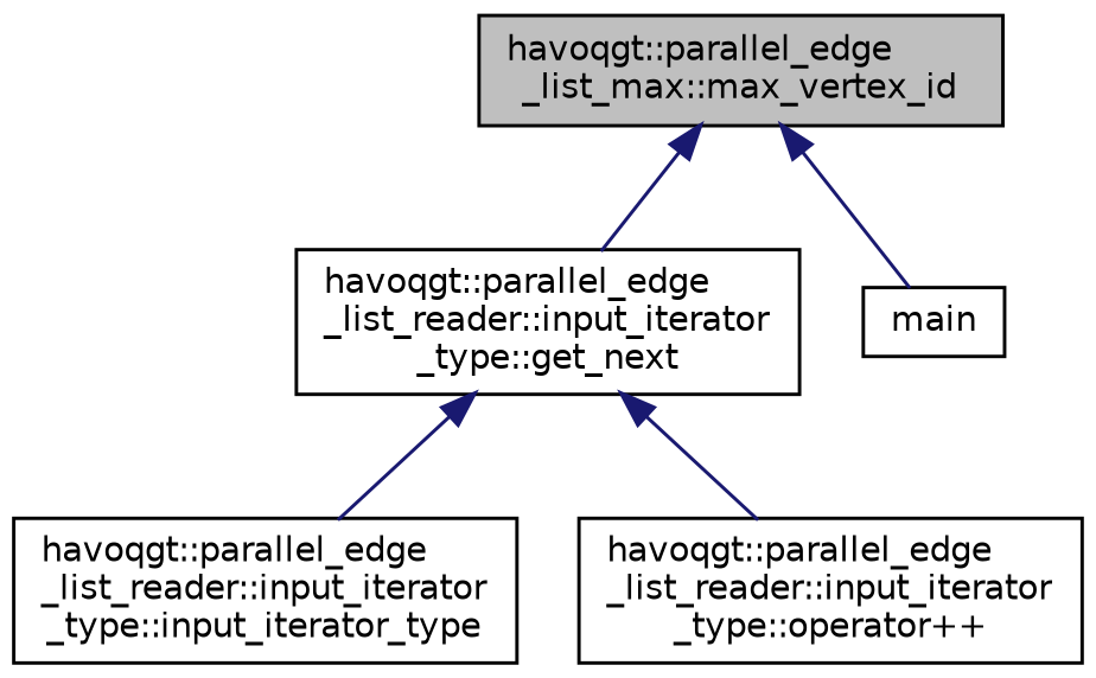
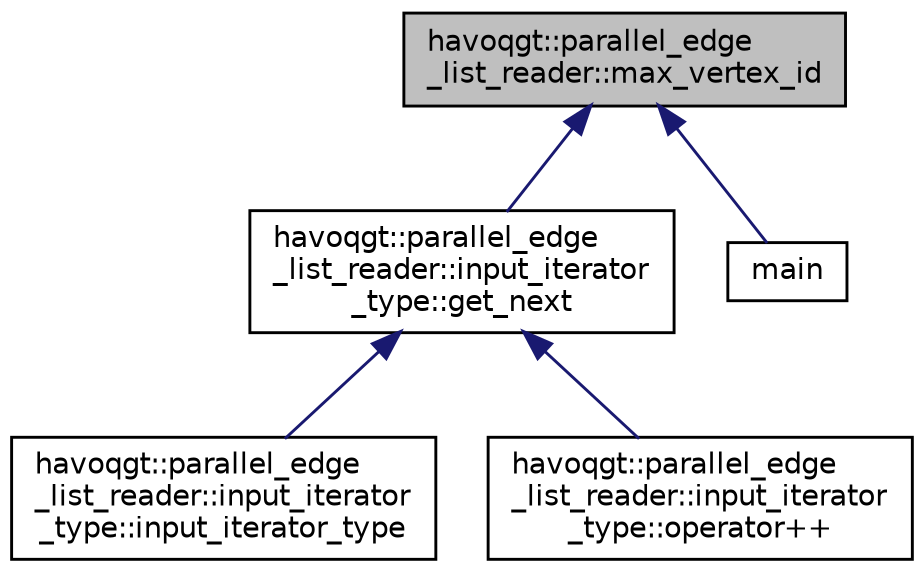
  digraph {
    rankdir=TB
    node [color=black fillcolor=white fontname=Helvetica fontsize=10 shape=record style=filled]
    edge [color=midnightblue dir=back fontname=Helvetica fontsize=10 labelfontname=Helvetica labelfontsize=10 style=solid]
-   n1 [fillcolor=grey75 fontcolor=black height=0.2 label="havoqgt::parallel_edge\l_list_max::max_vertex_id" width=0.4]
+   n1 [fillcolor=grey75 fontcolor=black height=0.2 label="havoqgt::parallel_edge\l_list_reader::max_vertex_id" width=0.4]
    n2 [height=0.2 label="havoqgt::parallel_edge\l_list_reader::input_iterator\l_type::get_next" width=0.4]
    n3 [height=0.2 label=main width=0.4]
    n4 [height=0.2 label="havoqgt::parallel_edge\l_list_reader::input_iterator\l_type::input_iterator_type" width=0.4]
    n5 [height=0.2 label="havoqgt::parallel_edge\l_list_reader::input_iterator\l_type::operator++" width=0.4]
    n1 -> n2
    n1 -> n3
    n2 -> n4
    n2 -> n5
  }
